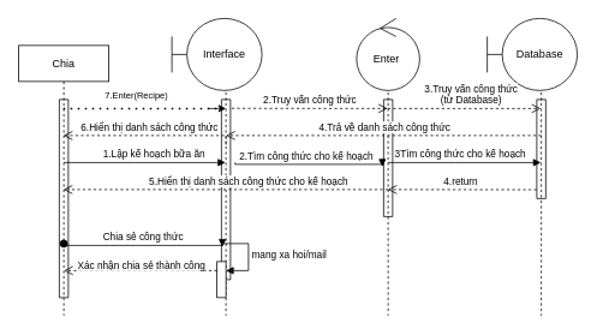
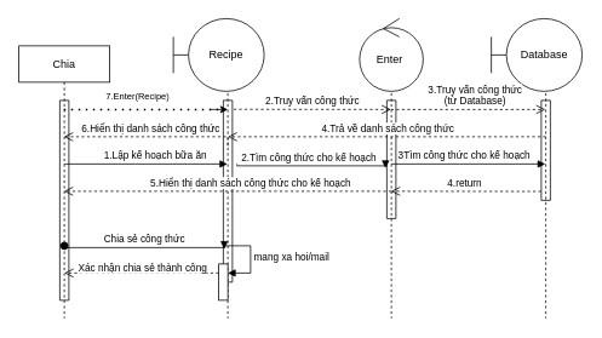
  <mxCell id="0" />
  <mxCell id="1" parent="0" />
  <mxCell id="2" value="Chia" style="shape=umlLifeline;perimeter=lifelinePerimeter;whiteSpace=wrap;html=1;container=0;dropTarget=0;collapsible=0;recursiveResize=0;outlineConnect=0;portConstraint=eastwest;newEdgeStyle={&quot;edgeStyle&quot;:&quot;elbowEdgeStyle&quot;,&quot;elbow&quot;:&quot;vertical&quot;,&quot;curved&quot;:0,&quot;rounded&quot;:0};" parent="1" vertex="1"><mxGeometry x="20" y="50" width="100" height="300" as="geometry" /></mxCell>
  <mxCell id="3" value="" style="endArrow=none;dashed=1;html=1;dashPattern=1 3;strokeWidth=2;rounded=0;" parent="1" source="2" edge="1"><mxGeometry width="50" height="50" relative="1" as="geometry"><mxPoint x="110" y="190" as="sourcePoint" /><mxPoint x="249.5" y="120" as="targetPoint" /><Array as="points"><mxPoint x="160" y="120" /></Array></mxGeometry></mxCell>
  <mxCell id="4" value="" style="endArrow=classic;html=1;rounded=0;" parent="1" edge="1"><mxGeometry width="50" height="50" relative="1" as="geometry"><mxPoint x="230" y="120" as="sourcePoint" /><mxPoint x="250" y="120" as="targetPoint" /></mxGeometry></mxCell>
  <mxCell id="5" value="&lt;font style=&quot;font-size: 10px;&quot;&gt;7.Enter(Recipe)&lt;/font&gt;" style="text;strokeColor=none;fillColor=none;align=left;verticalAlign=middle;spacingLeft=4;spacingRight=4;overflow=hidden;points=[[0,0.5],[1,0.5]];portConstraint=eastwest;rotatable=0;whiteSpace=wrap;html=1;" parent="1" vertex="1"><mxGeometry x="110" y="90" width="100" height="30" as="geometry" /></mxCell>
  <mxCell id="6" value="" style="swimlane;startSize=0;" parent="1" vertex="1"><mxGeometry x="245" y="110" width="10" height="200" as="geometry" /></mxCell>
  <mxCell id="7" value="" style="shape=umlLifeline;perimeter=lifelinePerimeter;whiteSpace=wrap;html=1;container=1;dropTarget=0;collapsible=0;recursiveResize=0;outlineConnect=0;portConstraint=eastwest;newEdgeStyle={&quot;edgeStyle&quot;:&quot;elbowEdgeStyle&quot;,&quot;elbow&quot;:&quot;vertical&quot;,&quot;curved&quot;:0,&quot;rounded&quot;:0};participant=umlControl;" parent="1" vertex="1"><mxGeometry x="410" y="50" width="40" height="300" as="geometry" /></mxCell>
  <mxCell id="8" value="Enter&amp;nbsp;" style="ellipse;shape=umlControl;whiteSpace=wrap;html=1;" parent="1" vertex="1"><mxGeometry x="395" y="20" width="70" height="80" as="geometry" /></mxCell>
  <mxCell id="9" value="2.Truy vấn công thức" style="html=1;verticalAlign=bottom;endArrow=open;dashed=1;endSize=8;edgeStyle=elbowEdgeStyle;elbow=vertical;curved=0;rounded=0;exitX=1.14;exitY=0.049;exitDx=0;exitDy=0;exitPerimeter=0;" parent="1" source="6" target="7" edge="1"><mxGeometry x="0.004" relative="1" as="geometry"><mxPoint x="380" y="130" as="sourcePoint" /><mxPoint x="310" y="130" as="targetPoint" /><mxPoint as="offset" /></mxGeometry></mxCell>
  <mxCell id="10" value="" style="shape=umlLifeline;perimeter=lifelinePerimeter;whiteSpace=wrap;html=1;container=1;dropTarget=0;collapsible=0;recursiveResize=0;outlineConnect=0;portConstraint=eastwest;newEdgeStyle={&quot;edgeStyle&quot;:&quot;elbowEdgeStyle&quot;,&quot;elbow&quot;:&quot;vertical&quot;,&quot;curved&quot;:0,&quot;rounded&quot;:0};participant=umlEntity;" parent="1" vertex="1"><mxGeometry x="580" y="50" width="40" height="300" as="geometry" /></mxCell>
  <mxCell id="11" value="Database" style="shape=umlBoundary;whiteSpace=wrap;html=1;" parent="1" vertex="1"><mxGeometry x="540" y="20" width="100" height="80" as="geometry" /></mxCell>
  <mxCell id="12" value="" style="shape=umlLifeline;perimeter=lifelinePerimeter;whiteSpace=wrap;html=1;container=1;dropTarget=0;collapsible=0;recursiveResize=0;outlineConnect=0;portConstraint=eastwest;newEdgeStyle={&quot;edgeStyle&quot;:&quot;elbowEdgeStyle&quot;,&quot;elbow&quot;:&quot;vertical&quot;,&quot;curved&quot;:0,&quot;rounded&quot;:0};participant=umlBoundary;" parent="1" vertex="1"><mxGeometry x="225" y="50" width="50" height="300" as="geometry" /></mxCell>
  <mxCell id="13" value="" style="html=1;points=[];perimeter=orthogonalPerimeter;outlineConnect=0;targetShapes=umlLifeline;portConstraint=eastwest;newEdgeStyle={&quot;edgeStyle&quot;:&quot;elbowEdgeStyle&quot;,&quot;elbow&quot;:&quot;vertical&quot;,&quot;curved&quot;:0,&quot;rounded&quot;:0};" vertex="1" parent="12"><mxGeometry x="15" y="240" width="10" height="40" as="geometry" /></mxCell>
  <mxCell id="14" value="mang xa hoi/mail" style="html=1;align=left;spacingLeft=2;endArrow=block;rounded=0;edgeStyle=orthogonalEdgeStyle;curved=0;rounded=0;" edge="1" target="13" parent="12"><mxGeometry relative="1" as="geometry"><mxPoint x="20" y="220" as="sourcePoint" /><Array as="points"><mxPoint x="50" y="250" /></Array></mxGeometry></mxCell>
- <mxCell id="15" value="Interface" style="shape=umlBoundary;whiteSpace=wrap;html=1;" parent="1" vertex="1"><mxGeometry x="190" y="20" width="100" height="80" as="geometry" /></mxCell>
+ <mxCell id="15" value="Recipe" style="shape=umlBoundary;whiteSpace=wrap;html=1;" parent="1" vertex="1"><mxGeometry x="190" y="20" width="100" height="80" as="geometry" /></mxCell>
  <mxCell id="16" value="3.Truy vấn công thức&lt;br&gt;(từ Database)" style="html=1;verticalAlign=bottom;endArrow=open;dashed=1;endSize=8;edgeStyle=elbowEdgeStyle;elbow=vertical;curved=0;rounded=0;" parent="1" source="7" target="10" edge="1"><mxGeometry x="0.065" relative="1" as="geometry"><mxPoint x="560" y="120" as="sourcePoint" /><mxPoint x="480" y="120" as="targetPoint" /><Array as="points"><mxPoint x="520" y="120" /></Array><mxPoint x="1" as="offset" /></mxGeometry></mxCell>
  <mxCell id="17" value="" style="swimlane;startSize=0;" parent="1" vertex="1"><mxGeometry x="425" y="110" width="10" height="130" as="geometry" /></mxCell>
  <mxCell id="18" value="" style="swimlane;startSize=0;" parent="1" vertex="1"><mxGeometry x="595" y="110" width="10" height="110" as="geometry" /></mxCell>
  <mxCell id="19" value="4.Trả về danh sách công thức" style="html=1;verticalAlign=bottom;endArrow=open;dashed=1;endSize=8;edgeStyle=elbowEdgeStyle;elbow=vertical;curved=0;rounded=0;entryX=0.5;entryY=0.333;entryDx=0;entryDy=0;entryPerimeter=0;" parent="1" target="12" edge="1"><mxGeometry relative="1" as="geometry"><mxPoint x="600" y="150" as="sourcePoint" /><mxPoint x="520" y="150" as="targetPoint" /><mxPoint x="1" as="offset" /></mxGeometry></mxCell>
  <mxCell id="20" value="" style="swimlane;startSize=0;" parent="1" vertex="1"><mxGeometry x="65" y="110" width="10" height="220" as="geometry" /></mxCell>
  <mxCell id="21" value="6.Hiển thị danh sách công thức" style="html=1;verticalAlign=bottom;endArrow=open;dashed=1;endSize=8;edgeStyle=elbowEdgeStyle;elbow=vertical;curved=0;rounded=0;" parent="1" target="2" edge="1"><mxGeometry relative="1" as="geometry"><mxPoint x="250" y="160" as="sourcePoint" /><mxPoint x="170" y="160" as="targetPoint" /><Array as="points"><mxPoint x="110" y="150" /></Array></mxGeometry></mxCell>
  <mxCell id="22" value="1.Lập kế hoạch bữa ăn" style="html=1;verticalAlign=bottom;endArrow=block;edgeStyle=elbowEdgeStyle;elbow=vertical;curved=0;rounded=0;" edge="1" parent="1" target="12"><mxGeometry x="0.114" width="80" relative="1" as="geometry"><mxPoint x="70" y="180" as="sourcePoint" /><mxPoint x="150" y="180" as="targetPoint" /><mxPoint as="offset" /></mxGeometry></mxCell>
  <mxCell id="23" value="2.Tìm công thức cho kế hoạch" style="html=1;verticalAlign=bottom;endArrow=block;edgeStyle=elbowEdgeStyle;elbow=vertical;curved=0;rounded=0;entryX=-0.14;entryY=0.574;entryDx=0;entryDy=0;entryPerimeter=0;" edge="1" parent="1" target="17"><mxGeometry x="-0.037" width="80" relative="1" as="geometry"><mxPoint x="260" y="180" as="sourcePoint" /><mxPoint x="410" y="178" as="targetPoint" /><mxPoint as="offset" /></mxGeometry></mxCell>
  <mxCell id="24" value="3Tìm công thức cho kế hoạch" style="html=1;verticalAlign=bottom;endArrow=block;edgeStyle=elbowEdgeStyle;elbow=vertical;curved=0;rounded=0;" edge="1" parent="1" target="10"><mxGeometry x="-0.056" width="80" relative="1" as="geometry"><mxPoint x="430" y="180" as="sourcePoint" /><mxPoint x="510" y="180" as="targetPoint" /><mxPoint as="offset" /></mxGeometry></mxCell>
  <mxCell id="25" value="4.return&amp;nbsp;" style="html=1;verticalAlign=bottom;endArrow=open;dashed=1;endSize=8;edgeStyle=elbowEdgeStyle;elbow=vertical;curved=0;rounded=0;exitX=-0.02;exitY=0.911;exitDx=0;exitDy=0;exitPerimeter=0;" edge="1" parent="1" source="18" target="7"><mxGeometry x="-0.003" relative="1" as="geometry"><mxPoint x="560" y="210" as="sourcePoint" /><mxPoint x="470" y="209" as="targetPoint" /><mxPoint as="offset" /></mxGeometry></mxCell>
  <mxCell id="26" value="&lt;div&gt;5.Hiển thị danh sách công thức cho kế hoạch&lt;/div&gt;" style="html=1;verticalAlign=bottom;endArrow=open;dashed=1;endSize=8;edgeStyle=elbowEdgeStyle;elbow=vertical;curved=0;rounded=0;" edge="1" parent="1" target="2"><mxGeometry x="-0.14" relative="1" as="geometry"><mxPoint x="430" y="210" as="sourcePoint" /><mxPoint x="350" y="210" as="targetPoint" /><mxPoint as="offset" /></mxGeometry></mxCell>
  <mxCell id="27" value="Chia sẻ công thức" style="html=1;verticalAlign=bottom;startArrow=oval;startFill=1;endArrow=block;startSize=8;edgeStyle=elbowEdgeStyle;elbow=vertical;curved=0;rounded=0;entryX=0.42;entryY=0.745;entryDx=0;entryDy=0;entryPerimeter=0;" edge="1" parent="1" target="12"><mxGeometry width="60" relative="1" as="geometry"><mxPoint x="70" y="270" as="sourcePoint" /><mxPoint x="130" y="270" as="targetPoint" /></mxGeometry></mxCell>
  <mxCell id="28" value="Xác nhận chia sẻ thành công" style="html=1;verticalAlign=bottom;endArrow=open;dashed=1;endSize=8;edgeStyle=elbowEdgeStyle;elbow=vertical;curved=0;rounded=0;" edge="1" parent="1"><mxGeometry x="-0.013" y="3" relative="1" as="geometry"><mxPoint x="240" y="300" as="sourcePoint" /><mxPoint x="70" y="300" as="targetPoint" /><mxPoint as="offset" /></mxGeometry></mxCell>
